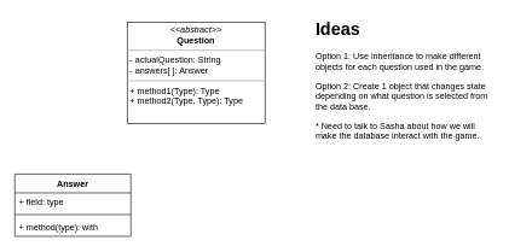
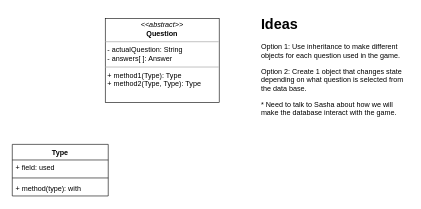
  <mxCell id="0" />
  <mxCell id="1" parent="0" />
- <mxCell id="2" value="Answer" style="swimlane;fontStyle=1;align=center;verticalAlign=top;childLayout=stackLayout;horizontal=1;startSize=26;horizontalStack=0;resizeParent=1;resizeParentMax=0;resizeLast=0;collapsible=1;marginBottom=0;" parent="1" vertex="1"><mxGeometry x="20" y="240" width="160" height="86" as="geometry" /></mxCell>
- <mxCell id="3" value="+ field: type" style="text;strokeColor=none;fillColor=none;align=left;verticalAlign=top;spacingLeft=4;spacingRight=4;overflow=hidden;rotatable=0;points=[[0,0.5],[1,0.5]];portConstraint=eastwest;" parent="2" vertex="1"><mxGeometry y="26" width="160" height="26" as="geometry" /></mxCell>
+ <mxCell id="2" value="Type" style="swimlane;fontStyle=1;align=center;verticalAlign=top;childLayout=stackLayout;horizontal=1;startSize=26;horizontalStack=0;resizeParent=1;resizeParentMax=0;resizeLast=0;collapsible=1;marginBottom=0;" parent="1" vertex="1"><mxGeometry x="20" y="240" width="160" height="86" as="geometry" /></mxCell>
+ <mxCell id="3" value="+ field: used" style="text;strokeColor=none;fillColor=none;align=left;verticalAlign=top;spacingLeft=4;spacingRight=4;overflow=hidden;rotatable=0;points=[[0,0.5],[1,0.5]];portConstraint=eastwest;" parent="2" vertex="1"><mxGeometry y="26" width="160" height="26" as="geometry" /></mxCell>
  <mxCell id="4" value="" style="line;strokeWidth=1;fillColor=none;align=left;verticalAlign=middle;spacingTop=-1;spacingLeft=3;spacingRight=3;rotatable=0;labelPosition=right;points=[];portConstraint=eastwest;" parent="2" vertex="1"><mxGeometry y="52" width="160" height="8" as="geometry" /></mxCell>
  <mxCell id="5" value="+ method(type): with" style="text;strokeColor=none;fillColor=none;align=left;verticalAlign=top;spacingLeft=4;spacingRight=4;overflow=hidden;rotatable=0;points=[[0,0.5],[1,0.5]];portConstraint=eastwest;" parent="2" vertex="1"><mxGeometry y="60" width="160" height="26" as="geometry" /></mxCell>
  <mxCell id="6" value="&lt;p style=&quot;margin: 0px ; margin-top: 4px ; text-align: center&quot;&gt;&lt;i&gt;&amp;lt;&amp;lt;abstract&amp;gt;&amp;gt;&lt;/i&gt;&lt;br&gt;&lt;b&gt;Question&lt;/b&gt;&lt;/p&gt;&lt;hr size=&quot;1&quot;&gt;&lt;p style=&quot;margin: 0px ; margin-left: 4px&quot;&gt;- actualQuestion: String&lt;br&gt;- answers[ ]: Answer&lt;/p&gt;&lt;hr size=&quot;1&quot;&gt;&lt;p style=&quot;margin: 0px ; margin-left: 4px&quot;&gt;+ method1(Type): Type&lt;br&gt;+ method2(Type, Type): Type&lt;/p&gt;" style="verticalAlign=top;align=left;overflow=fill;fontSize=12;fontFamily=Helvetica;html=1;" parent="1" vertex="1"><mxGeometry x="175" y="30" width="190" height="140" as="geometry" /></mxCell>
  <mxCell id="7" value="&lt;h1&gt;Ideas&lt;/h1&gt;&lt;p&gt;Option 1: Use inheritance to make different objects for each question used in the game.&lt;/p&gt;&lt;p&gt;Option 2: Create 1 object that changes state depending on what question is selected from the data base.&lt;/p&gt;&lt;p&gt;* Need to talk to Sasha about how we will make the database interact with the game.&lt;/p&gt;" style="text;html=1;strokeColor=none;fillColor=none;spacing=5;spacingTop=-20;whiteSpace=wrap;overflow=hidden;rounded=0;" parent="1" vertex="1"><mxGeometry x="430" y="20" width="250" height="210" as="geometry" /></mxCell>
